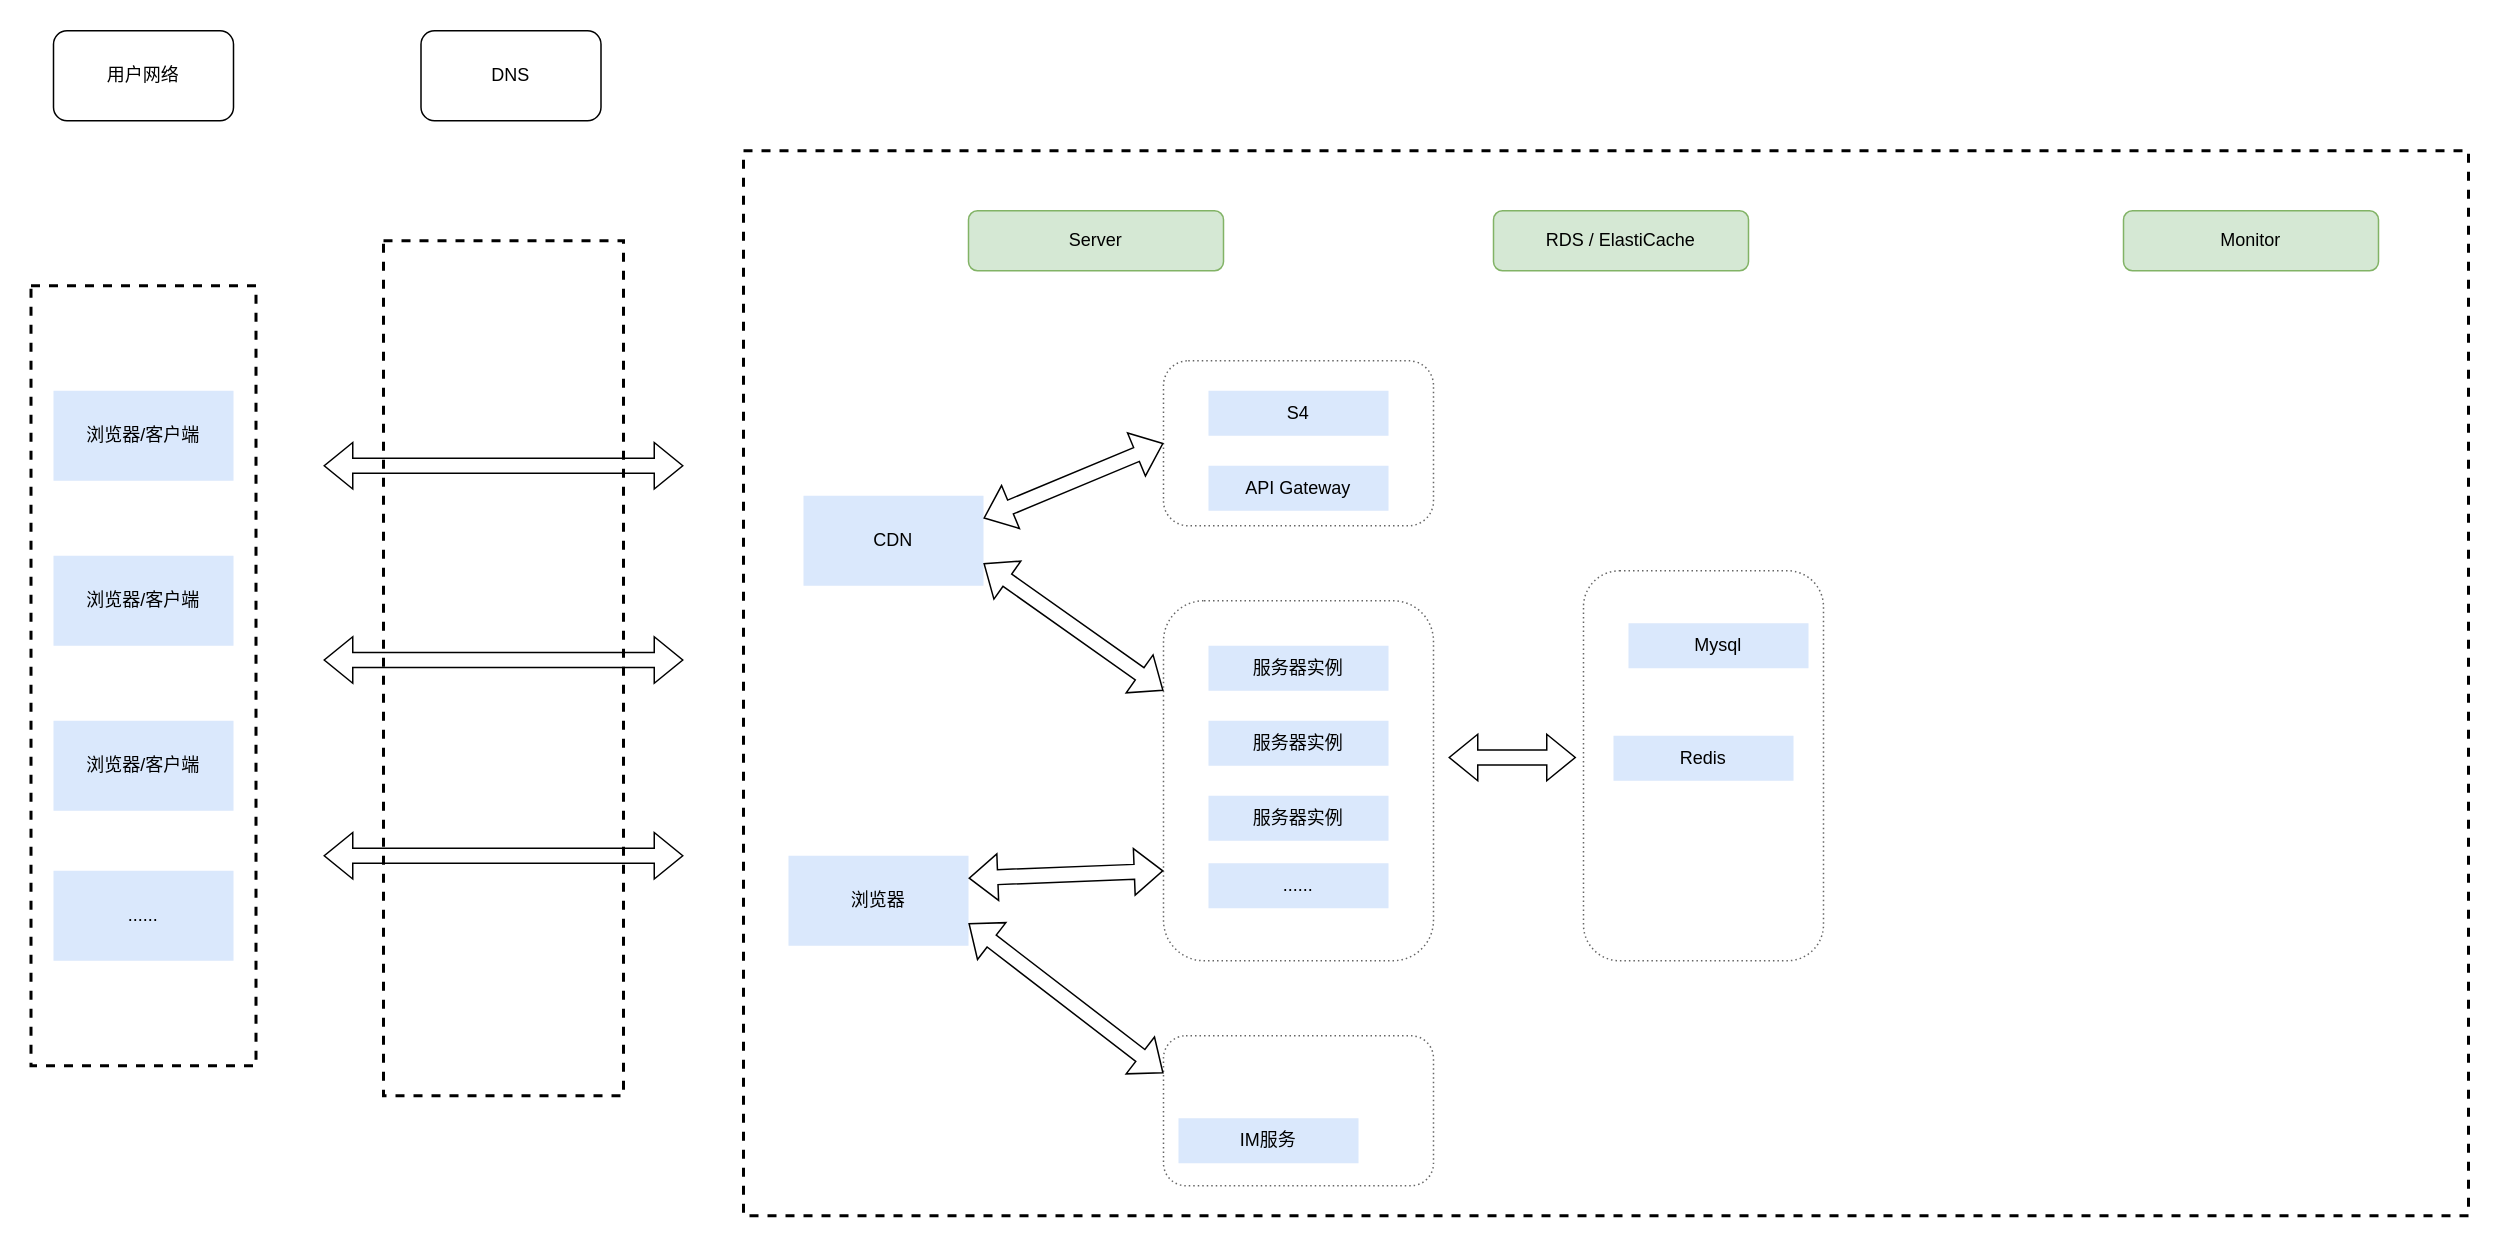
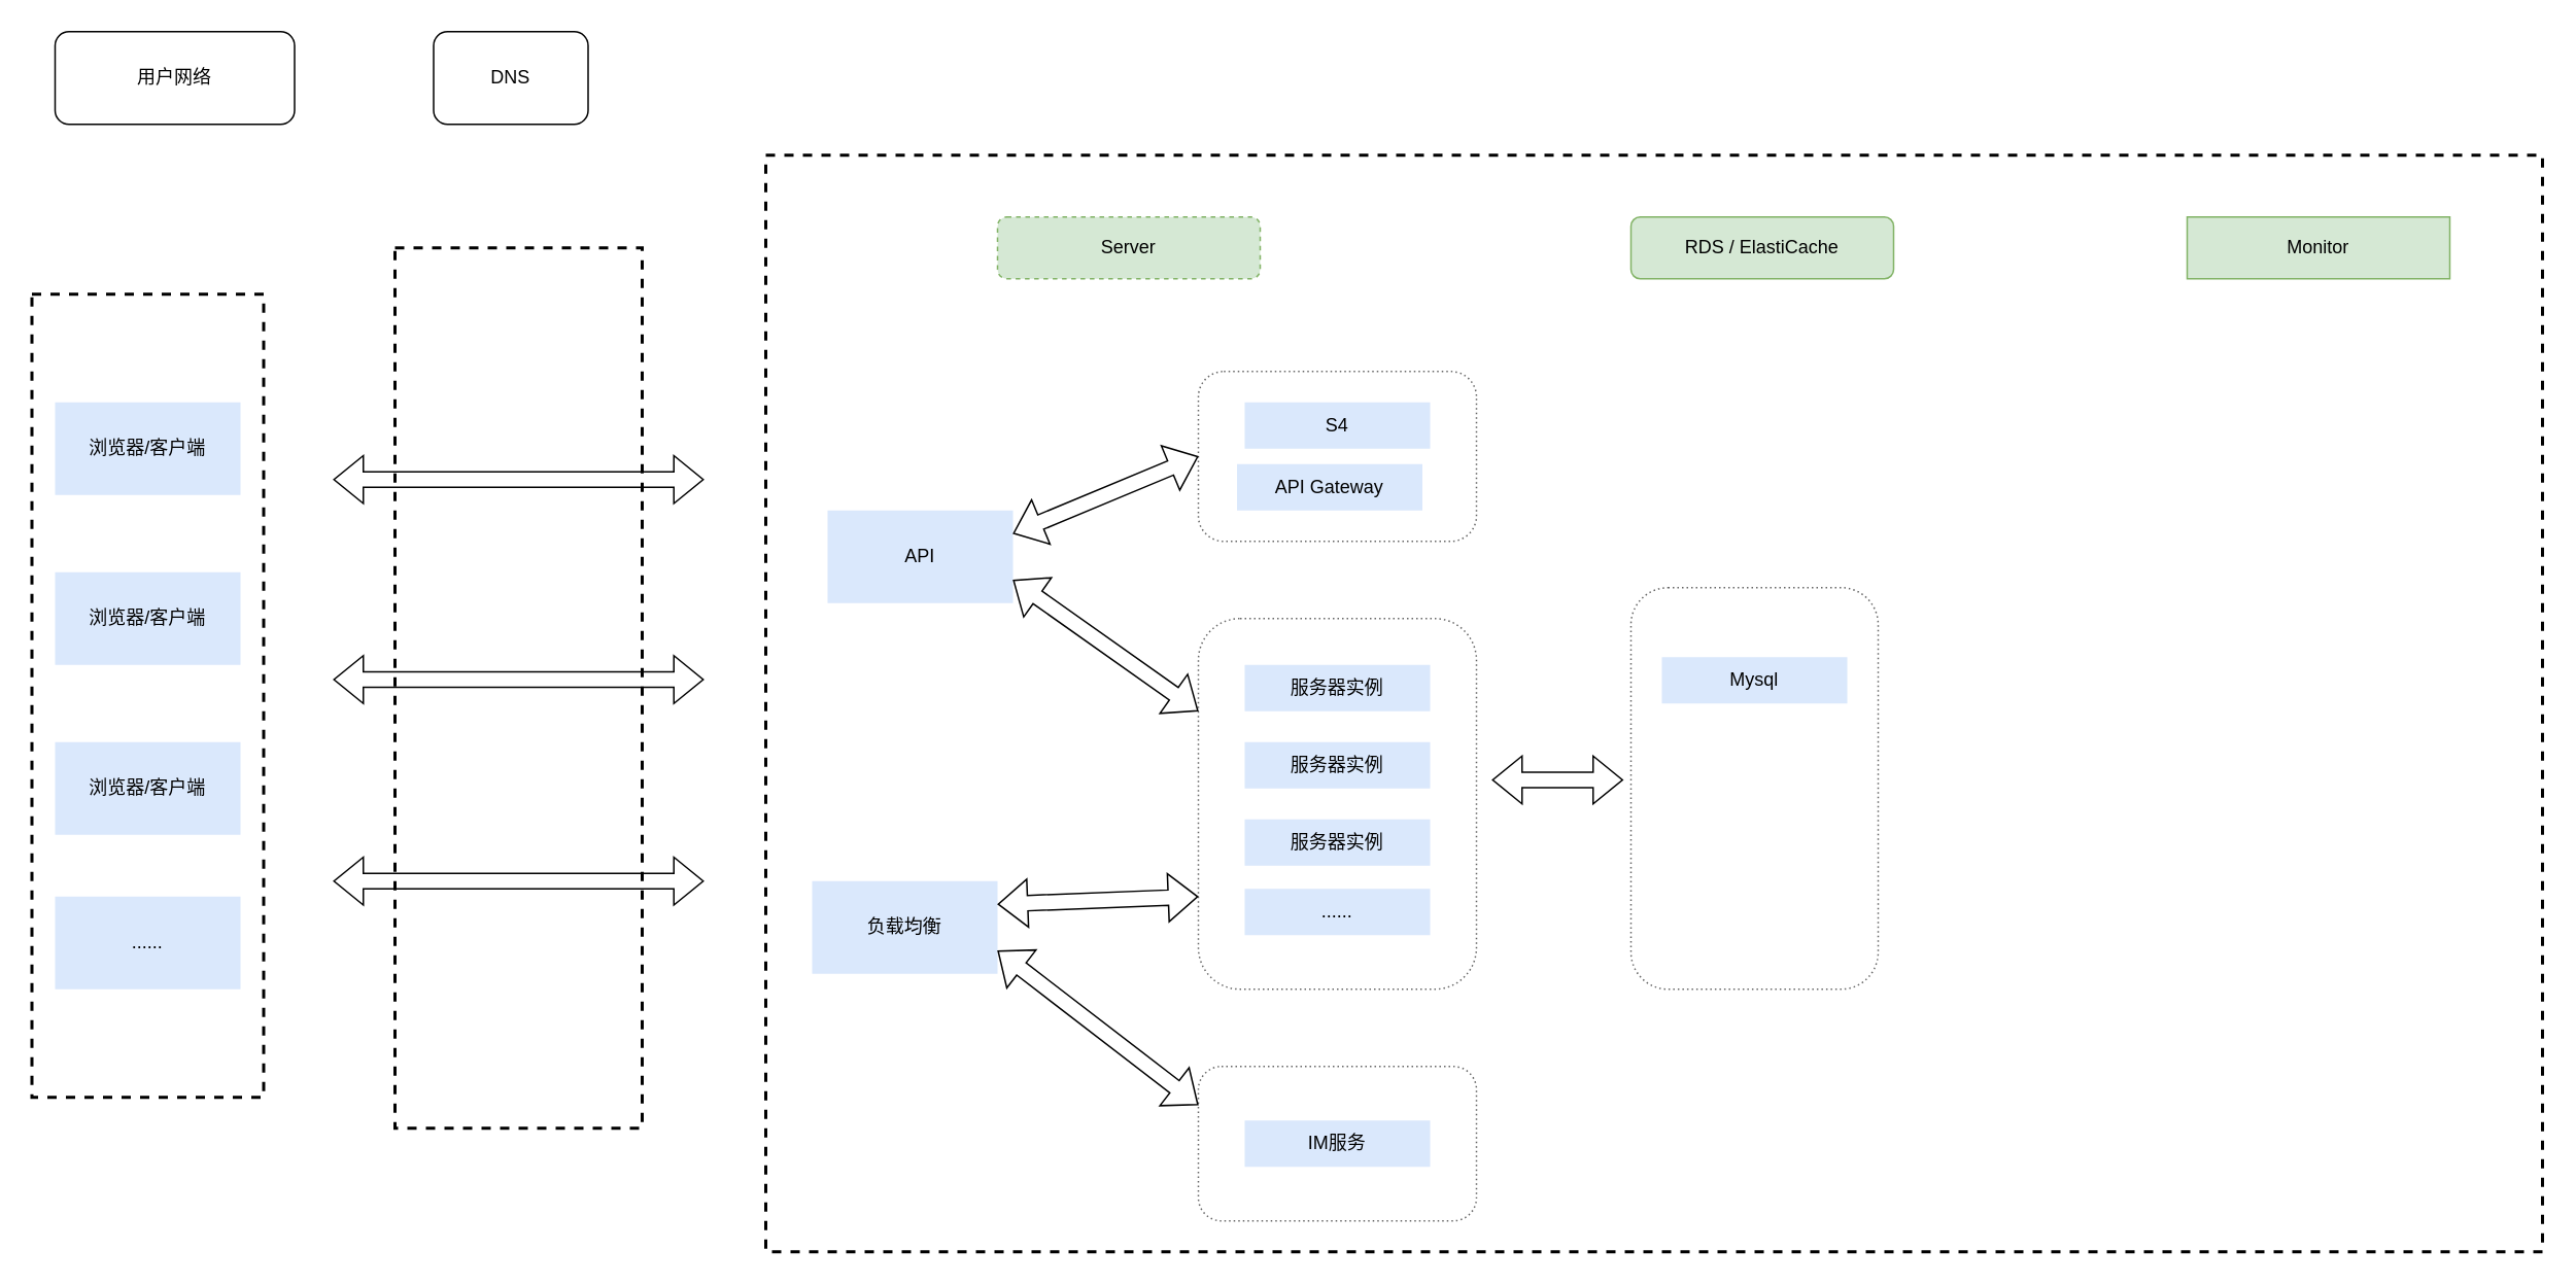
  <mxCell id="0" />
  <mxCell id="1" parent="0" />
  <mxCell id="2" value="" style="rounded=0;whiteSpace=wrap;html=1;dashed=1;fillColor=none;strokeWidth=2;" vertex="1" parent="1"><mxGeometry x="495" y="100" width="1150" height="710" as="geometry" /></mxCell>
  <mxCell id="3" value="" style="rounded=1;whiteSpace=wrap;html=1;dashed=1;strokeWidth=1;fillColor=none;dashPattern=1 2;strokeColor=#666666;" vertex="1" parent="1"><mxGeometry x="1055" y="380" width="160" height="260" as="geometry" /></mxCell>
  <mxCell id="4" value="" style="rounded=0;whiteSpace=wrap;html=1;dashed=1;fillColor=none;strokeWidth=2;" vertex="1" parent="1"><mxGeometry x="255" y="160" width="160" height="570" as="geometry" /></mxCell>
  <mxCell id="5" value="" style="rounded=1;whiteSpace=wrap;html=1;dashed=1;strokeWidth=1;fillColor=none;dashPattern=1 2;strokeColor=#666666;" vertex="1" parent="1"><mxGeometry x="775" y="400" width="180" height="240" as="geometry" /></mxCell>
- <mxCell id="6" value="&lt;div&gt;用户网络&lt;/div&gt;" style="rounded=1;whiteSpace=wrap;html=1;fillColor=none;" vertex="1" parent="1"><mxGeometry x="35" y="20" width="120" height="60" as="geometry" /></mxCell>
+ <mxCell id="6" value="&lt;div&gt;用户网络&lt;/div&gt;" style="rounded=1;whiteSpace=wrap;html=1;fillColor=none;" vertex="1" parent="1"><mxGeometry x="35" y="20" width="155" height="60" as="geometry" /></mxCell>
  <mxCell id="7" value="" style="rounded=0;whiteSpace=wrap;html=1;dashed=1;fillColor=none;strokeWidth=2;" vertex="1" parent="1"><mxGeometry x="20" y="190" width="150" height="520" as="geometry" /></mxCell>
  <mxCell id="8" value="&lt;div&gt;浏览器/客户端&lt;/div&gt;" style="rounded=0;whiteSpace=wrap;html=1;dashed=1;dashPattern=1 4;fillColor=#dae8fc;strokeColor=none;" vertex="1" parent="1"><mxGeometry x="35" y="260" width="120" height="60" as="geometry" /></mxCell>
  <mxCell id="9" value="&lt;div&gt;浏览器/客户端&lt;/div&gt;" style="rounded=0;whiteSpace=wrap;html=1;dashed=1;dashPattern=1 4;fillColor=#dae8fc;strokeColor=none;" vertex="1" parent="1"><mxGeometry x="35" y="370" width="120" height="60" as="geometry" /></mxCell>
  <mxCell id="10" value="&lt;div&gt;浏览器/客户端&lt;/div&gt;" style="rounded=0;whiteSpace=wrap;html=1;dashed=1;dashPattern=1 4;fillColor=#dae8fc;strokeColor=none;" vertex="1" parent="1"><mxGeometry x="35" y="480" width="120" height="60" as="geometry" /></mxCell>
  <mxCell id="11" value="" style="shape=flexArrow;endArrow=classic;startArrow=classic;html=1;rounded=0;" edge="1" parent="1"><mxGeometry width="100" height="100" relative="1" as="geometry"><mxPoint x="215" y="310" as="sourcePoint" /><mxPoint x="455" y="310" as="targetPoint" /></mxGeometry></mxCell>
- <mxCell id="12" value="CDN" style="rounded=0;whiteSpace=wrap;html=1;dashed=1;dashPattern=1 4;fillColor=#dae8fc;strokeColor=none;" vertex="1" parent="1"><mxGeometry x="535" y="330" width="120" height="60" as="geometry" /></mxCell>
- <mxCell id="13" value="浏览器" style="rounded=0;whiteSpace=wrap;html=1;dashed=1;dashPattern=1 4;fillColor=#dae8fc;strokeColor=none;" vertex="1" parent="1"><mxGeometry x="525" y="570" width="120" height="60" as="geometry" /></mxCell>
+ <mxCell id="12" value="API" style="rounded=0;whiteSpace=wrap;html=1;dashed=1;dashPattern=1 4;fillColor=#dae8fc;strokeColor=none;" vertex="1" parent="1"><mxGeometry x="535" y="330" width="120" height="60" as="geometry" /></mxCell>
+ <mxCell id="13" value="负载均衡" style="rounded=0;whiteSpace=wrap;html=1;dashed=1;dashPattern=1 4;fillColor=#dae8fc;strokeColor=none;" vertex="1" parent="1"><mxGeometry x="525" y="570" width="120" height="60" as="geometry" /></mxCell>
  <mxCell id="14" value="&lt;div&gt;服务器实例&lt;/div&gt;" style="rounded=0;whiteSpace=wrap;html=1;dashed=1;dashPattern=1 4;fillColor=#dae8fc;strokeColor=none;" vertex="1" parent="1"><mxGeometry x="805" y="430" width="120" height="30" as="geometry" /></mxCell>
  <mxCell id="15" value="&lt;div&gt;服务器实例&lt;/div&gt;" style="rounded=0;whiteSpace=wrap;html=1;dashed=1;dashPattern=1 4;fillColor=#dae8fc;strokeColor=none;" vertex="1" parent="1"><mxGeometry x="805" y="480" width="120" height="30" as="geometry" /></mxCell>
  <mxCell id="16" value="&lt;div&gt;服务器实例&lt;/div&gt;" style="rounded=0;whiteSpace=wrap;html=1;dashed=1;dashPattern=1 4;fillColor=#dae8fc;strokeColor=none;" vertex="1" parent="1"><mxGeometry x="805" y="530" width="120" height="30" as="geometry" /></mxCell>
  <mxCell id="17" value="......" style="rounded=0;whiteSpace=wrap;html=1;dashed=1;dashPattern=1 4;fillColor=#dae8fc;strokeColor=none;" vertex="1" parent="1"><mxGeometry x="805" y="575" width="120" height="30" as="geometry" /></mxCell>
  <mxCell id="18" value="" style="shape=flexArrow;endArrow=classic;startArrow=classic;html=1;rounded=0;entryX=0;entryY=0.25;entryDx=0;entryDy=0;exitX=1;exitY=0.75;exitDx=0;exitDy=0;" edge="1" parent="1" source="12" target="5"><mxGeometry width="100" height="100" relative="1" as="geometry"><mxPoint x="665" y="360" as="sourcePoint" /><mxPoint x="775" y="360" as="targetPoint" /></mxGeometry></mxCell>
  <mxCell id="19" value="" style="shape=flexArrow;endArrow=classic;startArrow=classic;html=1;rounded=0;entryX=0;entryY=0.75;entryDx=0;entryDy=0;exitX=1;exitY=0.25;exitDx=0;exitDy=0;" edge="1" parent="1" source="13" target="5"><mxGeometry width="100" height="100" relative="1" as="geometry"><mxPoint x="665" y="529.5" as="sourcePoint" /><mxPoint x="775" y="529.5" as="targetPoint" /></mxGeometry></mxCell>
  <mxCell id="20" value="" style="rounded=1;whiteSpace=wrap;html=1;dashed=1;strokeWidth=1;fillColor=none;dashPattern=1 2;strokeColor=#666666;" vertex="1" parent="1"><mxGeometry x="775" y="690" width="180" height="100" as="geometry" /></mxCell>
- <mxCell id="21" value="IM服务" style="rounded=0;whiteSpace=wrap;html=1;dashed=1;dashPattern=1 4;fillColor=#dae8fc;strokeColor=none;" vertex="1" parent="1"><mxGeometry x="785" y="745" width="120" height="30" as="geometry" /></mxCell>
+ <mxCell id="21" value="IM服务" style="rounded=0;whiteSpace=wrap;html=1;dashed=1;dashPattern=1 4;fillColor=#dae8fc;strokeColor=none;" vertex="1" parent="1"><mxGeometry x="805" y="725" width="120" height="30" as="geometry" /></mxCell>
  <mxCell id="22" value="" style="shape=flexArrow;endArrow=classic;startArrow=classic;html=1;rounded=0;entryX=0;entryY=0.25;entryDx=0;entryDy=0;exitX=1;exitY=0.75;exitDx=0;exitDy=0;" edge="1" parent="1" source="13" target="20"><mxGeometry width="100" height="100" relative="1" as="geometry"><mxPoint x="665" y="540" as="sourcePoint" /><mxPoint x="775" y="540" as="targetPoint" /></mxGeometry></mxCell>
  <mxCell id="23" value="" style="rounded=1;whiteSpace=wrap;html=1;dashed=1;strokeWidth=1;fillColor=none;dashPattern=1 2;strokeColor=#666666;" vertex="1" parent="1"><mxGeometry x="775" y="240" width="180" height="110" as="geometry" /></mxCell>
  <mxCell id="24" value="S4" style="rounded=0;whiteSpace=wrap;html=1;dashed=1;dashPattern=1 4;fillColor=#dae8fc;strokeColor=none;" vertex="1" parent="1"><mxGeometry x="805" y="260" width="120" height="30" as="geometry" /></mxCell>
  <mxCell id="25" value="" style="shape=flexArrow;endArrow=classic;startArrow=classic;html=1;rounded=0;entryX=0;entryY=0.5;entryDx=0;entryDy=0;exitX=1;exitY=0.25;exitDx=0;exitDy=0;" edge="1" parent="1" source="12" target="23"><mxGeometry width="100" height="100" relative="1" as="geometry"><mxPoint x="665" y="340" as="sourcePoint" /><mxPoint x="775" y="340" as="targetPoint" /></mxGeometry></mxCell>
- <mxCell id="26" value="DNS" style="rounded=1;whiteSpace=wrap;html=1;fillColor=none;" vertex="1" parent="1"><mxGeometry x="280" y="20" width="120" height="60" as="geometry" /></mxCell>
+ <mxCell id="26" value="DNS" style="rounded=1;whiteSpace=wrap;html=1;fillColor=none;" vertex="1" parent="1"><mxGeometry x="280" y="20" width="100" height="60" as="geometry" /></mxCell>
  <mxCell id="27" value="......" style="rounded=0;whiteSpace=wrap;html=1;dashed=1;dashPattern=1 4;fillColor=#dae8fc;strokeColor=none;" vertex="1" parent="1"><mxGeometry x="35" y="580" width="120" height="60" as="geometry" /></mxCell>
- <mxCell id="28" value="&lt;div&gt;Mysql&lt;/div&gt;" style="rounded=0;whiteSpace=wrap;html=1;dashed=1;dashPattern=1 4;fillColor=#dae8fc;strokeColor=none;" vertex="1" parent="1"><mxGeometry x="1085" y="415" width="120" height="30" as="geometry" /></mxCell>
- <mxCell id="29" value="Redis" style="rounded=0;whiteSpace=wrap;html=1;dashed=1;dashPattern=1 4;fillColor=#dae8fc;strokeColor=none;" vertex="1" parent="1"><mxGeometry x="1075" y="490" width="120" height="30" as="geometry" /></mxCell>
- <mxCell id="30" value="RDS / ElastiCache" style="rounded=1;whiteSpace=wrap;html=1;fillColor=#d5e8d4;strokeColor=#82b366;" vertex="1" parent="1"><mxGeometry x="995" y="140" width="170" height="40" as="geometry" /></mxCell>
- <mxCell id="31" value="&lt;div&gt;Server&lt;/div&gt;" style="rounded=1;whiteSpace=wrap;html=1;fillColor=#d5e8d4;strokeColor=#82b366;" vertex="1" parent="1"><mxGeometry x="645" y="140" width="170" height="40" as="geometry" /></mxCell>
+ <mxCell id="28" value="&lt;div&gt;Mysql&lt;/div&gt;" style="rounded=0;whiteSpace=wrap;html=1;dashed=1;dashPattern=1 4;fillColor=#dae8fc;strokeColor=none;" vertex="1" parent="1"><mxGeometry x="1075" y="425" width="120" height="30" as="geometry" /></mxCell>
+ <mxCell id="30" value="RDS / ElastiCache" style="rounded=1;whiteSpace=wrap;html=1;fillColor=#d5e8d4;strokeColor=#82b366;" vertex="1" parent="1"><mxGeometry x="1055" y="140" width="170" height="40" as="geometry" /></mxCell>
+ <mxCell id="31" value="&lt;div&gt;Server&lt;/div&gt;" style="rounded=1;whiteSpace=wrap;html=1;fillColor=#d5e8d4;strokeColor=#82b366;dashed=1;" vertex="1" parent="1"><mxGeometry x="645" y="140" width="170" height="40" as="geometry" /></mxCell>
  <mxCell id="32" value="" style="shape=flexArrow;endArrow=classic;startArrow=classic;html=1;rounded=0;" edge="1" parent="1"><mxGeometry width="100" height="100" relative="1" as="geometry"><mxPoint x="965" y="504.5" as="sourcePoint" /><mxPoint x="1050" y="504.5" as="targetPoint" /></mxGeometry></mxCell>
- <mxCell id="33" value="API Gateway" style="rounded=0;whiteSpace=wrap;html=1;dashed=1;dashPattern=1 4;fillColor=#dae8fc;strokeColor=none;" vertex="1" parent="1"><mxGeometry x="805" y="310" width="120" height="30" as="geometry" /></mxCell>
- <mxCell id="34" value="Monitor" style="rounded=1;whiteSpace=wrap;html=1;fillColor=#d5e8d4;strokeColor=#82b366;" vertex="1" parent="1"><mxGeometry x="1415" y="140" width="170" height="40" as="geometry" /></mxCell>
+ <mxCell id="33" value="API Gateway" style="rounded=0;whiteSpace=wrap;html=1;dashed=1;dashPattern=1 4;fillColor=#dae8fc;strokeColor=none;" vertex="1" parent="1"><mxGeometry x="800" y="300" width="120" height="30" as="geometry" /></mxCell>
+ <mxCell id="34" value="Monitor" style="whiteSpace=wrap;html=1;fillColor=#d5e8d4;strokeColor=#82b366;rounded=0;" vertex="1" parent="1"><mxGeometry x="1415" y="140" width="170" height="40" as="geometry" /></mxCell>
  <mxCell id="35" value="" style="shape=flexArrow;endArrow=classic;startArrow=classic;html=1;rounded=0;" edge="1" parent="1"><mxGeometry width="100" height="100" relative="1" as="geometry"><mxPoint x="215" y="439.5" as="sourcePoint" /><mxPoint x="455" y="439.5" as="targetPoint" /></mxGeometry></mxCell>
  <mxCell id="36" value="" style="shape=flexArrow;endArrow=classic;startArrow=classic;html=1;rounded=0;" edge="1" parent="1"><mxGeometry width="100" height="100" relative="1" as="geometry"><mxPoint x="215" y="570" as="sourcePoint" /><mxPoint x="455" y="570" as="targetPoint" /></mxGeometry></mxCell>
